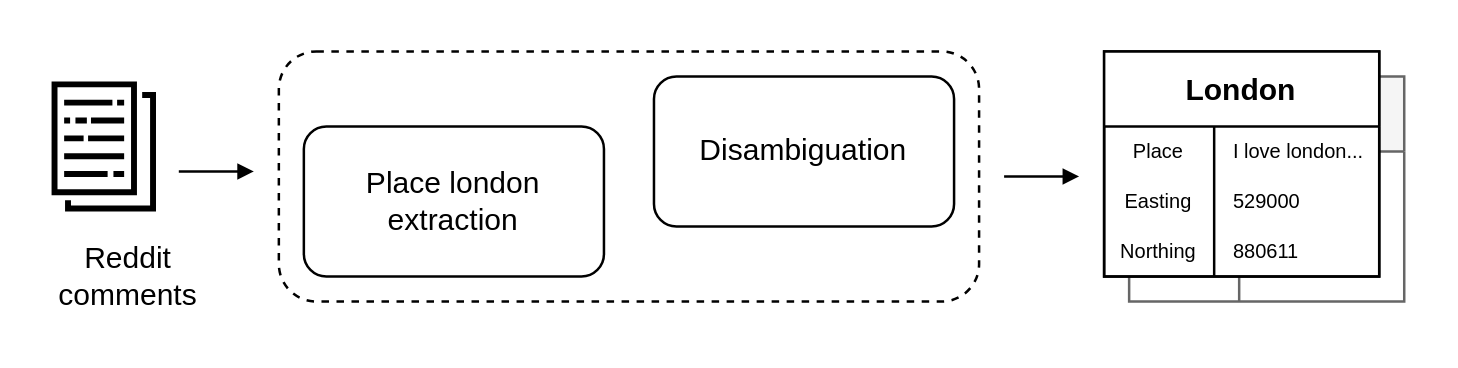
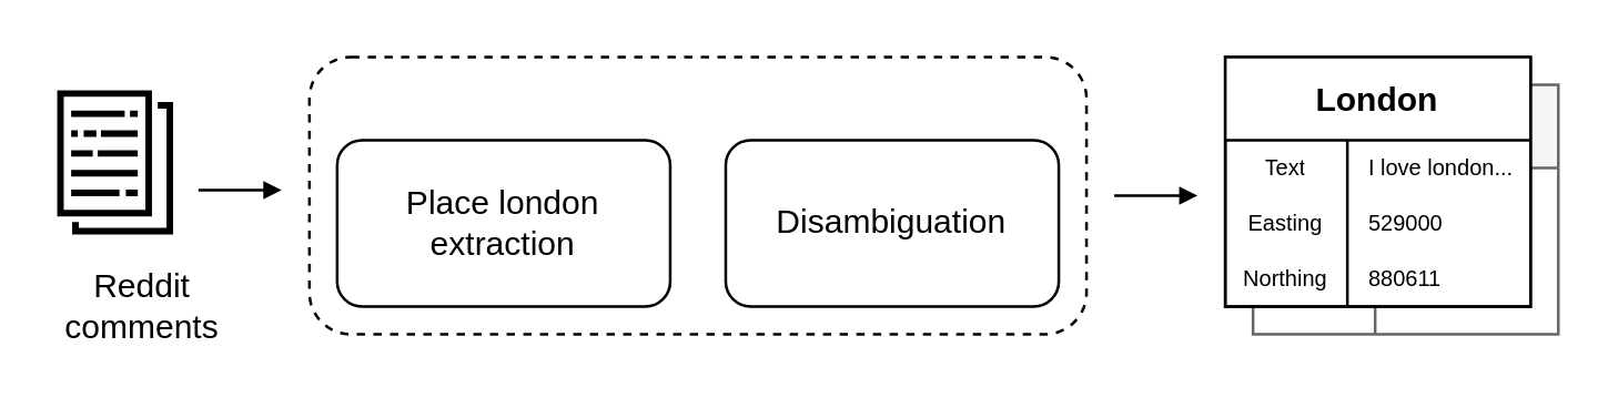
  <mxCell id="0" />
  <mxCell id="1" parent="0" />
  <mxCell id="2" value="London" style="shape=table;startSize=30;container=1;collapsible=0;childLayout=tableLayout;fixedRows=1;rowLines=0;fontStyle=1;rounded=0;fontFamily=Helvetica;strokeWidth=1;fillColor=#f5f5f5;spacingBottom=0;perimeterSpacing=0;fontColor=#333333;strokeColor=#666666;" parent="1" vertex="1"><mxGeometry x="451" y="30" width="110" height="90" as="geometry" /></mxCell>
  <mxCell id="3" value="" style="shape=tableRow;horizontal=0;startSize=0;swimlaneHead=0;swimlaneBody=0;top=0;left=0;bottom=0;right=0;collapsible=0;dropTarget=0;fillColor=none;points=[[0,0.5],[1,0.5]];portConstraint=eastwest;rounded=0;fontFamily=Helvetica;strokeWidth=1;" parent="2" vertex="1"><mxGeometry y="30" width="110" height="20" as="geometry" /></mxCell>
  <mxCell id="4" value="Users" style="shape=partialRectangle;html=1;whiteSpace=wrap;connectable=0;fillColor=none;top=0;left=0;bottom=0;right=0;overflow=hidden;pointerEvents=1;rounded=0;fontFamily=Helvetica;strokeWidth=1;fontSize=8;spacing=2;spacingBottom=0;verticalAlign=middle;labelBorderColor=none;" parent="3" vertex="1"><mxGeometry width="44" height="20" as="geometry"><mxRectangle width="44" height="20" as="alternateBounds" /></mxGeometry></mxCell>
  <mxCell id="5" value="" style="shape=partialRectangle;html=1;whiteSpace=wrap;connectable=0;fillColor=none;top=0;left=0;bottom=0;right=0;align=left;spacingLeft=6;overflow=hidden;rounded=0;fontFamily=Helvetica;strokeWidth=1;fontSize=8;spacing=2;spacingBottom=0;verticalAlign=middle;labelBorderColor=none;" parent="3" vertex="1"><mxGeometry x="44" width="66" height="20" as="geometry"><mxRectangle width="66" height="20" as="alternateBounds" /></mxGeometry></mxCell>
  <mxCell id="6" value="" style="shape=tableRow;horizontal=0;startSize=0;swimlaneHead=0;swimlaneBody=0;top=0;left=0;bottom=0;right=0;collapsible=0;dropTarget=0;fillColor=none;points=[[0,0.5],[1,0.5]];portConstraint=eastwest;rounded=0;fontFamily=Helvetica;strokeWidth=1;" parent="2" vertex="1"><mxGeometry y="50" width="110" height="20" as="geometry" /></mxCell>
  <mxCell id="7" value="&lt;div style=&quot;font-size: 8px;&quot;&gt;Easting&lt;/div&gt;" style="shape=partialRectangle;html=1;whiteSpace=wrap;connectable=0;fillColor=none;top=0;left=0;bottom=0;right=0;overflow=hidden;rounded=0;fontFamily=Helvetica;strokeWidth=1;fontSize=8;spacing=2;spacingBottom=0;verticalAlign=middle;labelBorderColor=none;" parent="6" vertex="1"><mxGeometry width="44" height="20" as="geometry"><mxRectangle width="44" height="20" as="alternateBounds" /></mxGeometry></mxCell>
  <mxCell id="8" value="529000" style="shape=partialRectangle;html=1;whiteSpace=wrap;connectable=0;fillColor=none;top=0;left=0;bottom=0;right=0;align=left;spacingLeft=6;overflow=hidden;rounded=0;fontFamily=Helvetica;strokeWidth=1;fontSize=8;spacing=2;spacingBottom=0;verticalAlign=middle;labelBorderColor=none;" parent="6" vertex="1"><mxGeometry x="44" width="66" height="20" as="geometry"><mxRectangle width="66" height="20" as="alternateBounds" /></mxGeometry></mxCell>
  <mxCell id="9" value="" style="shape=tableRow;horizontal=0;startSize=0;swimlaneHead=0;swimlaneBody=0;top=0;left=0;bottom=0;right=0;collapsible=0;dropTarget=0;fillColor=none;points=[[0,0.5],[1,0.5]];portConstraint=eastwest;rounded=0;fontFamily=Helvetica;strokeWidth=1;" parent="2" vertex="1"><mxGeometry y="70" width="110" height="20" as="geometry" /></mxCell>
  <mxCell id="10" value="" style="shape=partialRectangle;html=1;whiteSpace=wrap;connectable=0;fillColor=none;top=0;left=0;bottom=0;right=0;overflow=hidden;rounded=0;fontFamily=Helvetica;strokeWidth=1;fontSize=8;spacing=2;spacingBottom=0;verticalAlign=middle;labelBorderColor=none;" parent="9" vertex="1"><mxGeometry width="44" height="20" as="geometry"><mxRectangle width="44" height="20" as="alternateBounds" /></mxGeometry></mxCell>
  <mxCell id="11" value="" style="shape=partialRectangle;html=1;whiteSpace=wrap;connectable=0;fillColor=none;top=0;left=0;bottom=0;right=0;align=left;spacingLeft=6;overflow=hidden;rounded=0;fontFamily=Helvetica;strokeWidth=1;fontSize=8;spacing=2;spacingBottom=0;verticalAlign=middle;labelBorderColor=none;" parent="9" vertex="1"><mxGeometry x="44" width="66" height="20" as="geometry"><mxRectangle width="66" height="20" as="alternateBounds" /></mxGeometry></mxCell>
  <mxCell id="12" value="" style="rounded=0;whiteSpace=wrap;html=1;labelBorderColor=none;fontFamily=Helvetica;fontSize=8;strokeWidth=1;fillColor=#FFFFFF;" parent="1" vertex="1"><mxGeometry x="441" y="20" width="110" height="90" as="geometry" /></mxCell>
  <mxCell id="13" style="edgeStyle=orthogonalEdgeStyle;rounded=0;sketch=0;jumpStyle=line;jumpSize=6;orthogonalLoop=1;jettySize=auto;html=1;shadow=0;fontFamily=Helvetica;fontSize=8;endArrow=block;endFill=1;startSize=6;endSize=4;sourcePerimeterSpacing=5;targetPerimeterSpacing=0;strokeWidth=1;fillColor=#000000;" parent="1" source="14" edge="1"><mxGeometry relative="1" as="geometry"><mxPoint x="431" y="70" as="targetPoint" /></mxGeometry></mxCell>
  <mxCell id="14" value="" style="rounded=1;whiteSpace=wrap;html=1;fontFamily=Helvetica;perimeterSpacing=5;dashed=1;" parent="1" vertex="1"><mxGeometry x="111" y="20" width="280" height="100" as="geometry" /></mxCell>
  <mxCell id="15" value="Reddit comments" style="text;html=1;strokeColor=none;fillColor=none;align=center;verticalAlign=middle;whiteSpace=wrap;rounded=0;" parent="1" vertex="1"><mxGeometry x="21" y="95" width="60" height="30" as="geometry" /></mxCell>
  <mxCell id="16" value="&lt;div&gt;Place london extraction&lt;/div&gt;" style="rounded=1;whiteSpace=wrap;html=1;fontFamily=Helvetica;" parent="1" vertex="1"><mxGeometry x="121" y="50" width="120" height="60" as="geometry" /></mxCell>
- <mxCell id="17" value="Disambiguation" style="rounded=1;whiteSpace=wrap;html=1;fontFamily=Helvetica;" parent="1" vertex="1"><mxGeometry x="261" y="30" width="120" height="60" as="geometry" /></mxCell>
+ <mxCell id="17" value="Disambiguation" style="rounded=1;whiteSpace=wrap;html=1;fontFamily=Helvetica;" parent="1" vertex="1"><mxGeometry x="261" y="50" width="120" height="60" as="geometry" /></mxCell>
  <mxCell id="18" style="edgeStyle=orthogonalEdgeStyle;rounded=0;orthogonalLoop=1;jettySize=auto;html=1;fontFamily=Helvetica;targetPerimeterSpacing=0;sketch=0;shadow=0;fillColor=#000000;strokeWidth=1;sourcePerimeterSpacing=5;endArrow=block;endFill=1;endSize=4;startSize=6;jumpStyle=line;jumpSize=6;" parent="1" edge="1"><mxGeometry relative="1" as="geometry"><mxPoint x="71" y="68" as="sourcePoint" /><mxPoint x="101" y="68" as="targetPoint" /><Array as="points"><mxPoint x="71" y="68" /><mxPoint x="71" y="68" /></Array></mxGeometry></mxCell>
  <mxCell id="19" value="" style="sketch=0;outlineConnect=0;fontColor=#232F3E;gradientColor=none;fillColor=#000000;strokeColor=none;dashed=0;verticalLabelPosition=bottom;verticalAlign=top;align=center;html=1;fontSize=12;fontStyle=0;aspect=fixed;pointerEvents=1;shape=mxgraph.aws4.data_set;rounded=1;fontFamily=Helvetica;" parent="1" vertex="1"><mxGeometry x="20" y="32" width="42" height="52" as="geometry" /></mxCell>
  <mxCell id="20" value="London" style="shape=table;startSize=30;container=1;collapsible=0;childLayout=tableLayout;fixedRows=1;rowLines=0;fontStyle=1;rounded=0;fontFamily=Helvetica;strokeWidth=1;fillColor=default;spacingBottom=0;gradientColor=none;perimeterSpacing=0;" parent="1" vertex="1"><mxGeometry x="441" y="20" width="110" height="90" as="geometry" /></mxCell>
  <mxCell id="21" value="" style="shape=tableRow;horizontal=0;startSize=0;swimlaneHead=0;swimlaneBody=0;top=0;left=0;bottom=0;right=0;collapsible=0;dropTarget=0;fillColor=none;points=[[0,0.5],[1,0.5]];portConstraint=eastwest;rounded=0;fontFamily=Helvetica;strokeWidth=1;" parent="20" vertex="1"><mxGeometry y="30" width="110" height="20" as="geometry" /></mxCell>
- <mxCell id="22" value="Place" style="shape=partialRectangle;html=1;whiteSpace=wrap;connectable=0;fillColor=none;top=0;left=0;bottom=0;right=0;overflow=hidden;pointerEvents=1;rounded=0;fontFamily=Helvetica;strokeWidth=1;fontSize=8;spacing=2;spacingBottom=0;verticalAlign=middle;labelBorderColor=none;" parent="21" vertex="1"><mxGeometry width="44" height="20" as="geometry"><mxRectangle width="44" height="20" as="alternateBounds" /></mxGeometry></mxCell>
+ <mxCell id="22" value="Text" style="shape=partialRectangle;html=1;whiteSpace=wrap;connectable=0;fillColor=none;top=0;left=0;bottom=0;right=0;overflow=hidden;pointerEvents=1;rounded=0;fontFamily=Helvetica;strokeWidth=1;fontSize=8;spacing=2;spacingBottom=0;verticalAlign=middle;labelBorderColor=none;" parent="21" vertex="1"><mxGeometry width="44" height="20" as="geometry"><mxRectangle width="44" height="20" as="alternateBounds" /></mxGeometry></mxCell>
  <mxCell id="23" value="I love london..." style="shape=partialRectangle;html=1;whiteSpace=wrap;connectable=0;fillColor=none;top=0;left=0;bottom=0;right=0;align=left;spacingLeft=6;overflow=hidden;rounded=0;fontFamily=Helvetica;strokeWidth=1;fontSize=8;spacing=2;spacingBottom=0;verticalAlign=middle;labelBorderColor=none;" parent="21" vertex="1"><mxGeometry x="44" width="66" height="20" as="geometry"><mxRectangle width="66" height="20" as="alternateBounds" /></mxGeometry></mxCell>
  <mxCell id="24" value="" style="shape=tableRow;horizontal=0;startSize=0;swimlaneHead=0;swimlaneBody=0;top=0;left=0;bottom=0;right=0;collapsible=0;dropTarget=0;fillColor=none;points=[[0,0.5],[1,0.5]];portConstraint=eastwest;rounded=0;fontFamily=Helvetica;strokeWidth=1;" parent="20" vertex="1"><mxGeometry y="50" width="110" height="20" as="geometry" /></mxCell>
  <mxCell id="25" value="&lt;div style=&quot;font-size: 8px;&quot;&gt;Easting&lt;/div&gt;" style="shape=partialRectangle;html=1;whiteSpace=wrap;connectable=0;fillColor=none;top=0;left=0;bottom=0;right=0;overflow=hidden;rounded=0;fontFamily=Helvetica;strokeWidth=1;fontSize=8;spacing=2;spacingBottom=0;verticalAlign=middle;labelBorderColor=none;" parent="24" vertex="1"><mxGeometry width="44" height="20" as="geometry"><mxRectangle width="44" height="20" as="alternateBounds" /></mxGeometry></mxCell>
  <mxCell id="26" value="529000" style="shape=partialRectangle;html=1;whiteSpace=wrap;connectable=0;fillColor=none;top=0;left=0;bottom=0;right=0;align=left;spacingLeft=6;overflow=hidden;rounded=0;fontFamily=Helvetica;strokeWidth=1;fontSize=8;spacing=2;spacingBottom=0;verticalAlign=middle;labelBorderColor=none;" parent="24" vertex="1"><mxGeometry x="44" width="66" height="20" as="geometry"><mxRectangle width="66" height="20" as="alternateBounds" /></mxGeometry></mxCell>
  <mxCell id="27" value="" style="shape=tableRow;horizontal=0;startSize=0;swimlaneHead=0;swimlaneBody=0;top=0;left=0;bottom=0;right=0;collapsible=0;dropTarget=0;fillColor=none;points=[[0,0.5],[1,0.5]];portConstraint=eastwest;rounded=0;fontFamily=Helvetica;strokeWidth=1;" parent="20" vertex="1"><mxGeometry y="70" width="110" height="20" as="geometry" /></mxCell>
  <mxCell id="28" value="&lt;div style=&quot;font-size: 8px;&quot;&gt;Northing&lt;/div&gt;" style="shape=partialRectangle;html=1;whiteSpace=wrap;connectable=0;fillColor=none;top=0;left=0;bottom=0;right=0;overflow=hidden;rounded=0;fontFamily=Helvetica;strokeWidth=1;fontSize=8;spacing=2;spacingBottom=0;verticalAlign=middle;labelBorderColor=none;" parent="27" vertex="1"><mxGeometry width="44" height="20" as="geometry"><mxRectangle width="44" height="20" as="alternateBounds" /></mxGeometry></mxCell>
  <mxCell id="29" value="880611" style="shape=partialRectangle;html=1;whiteSpace=wrap;connectable=0;fillColor=none;top=0;left=0;bottom=0;right=0;align=left;spacingLeft=6;overflow=hidden;rounded=0;fontFamily=Helvetica;strokeWidth=1;fontSize=8;spacing=2;spacingBottom=0;verticalAlign=middle;labelBorderColor=none;" parent="27" vertex="1"><mxGeometry x="44" width="66" height="20" as="geometry"><mxRectangle width="66" height="20" as="alternateBounds" /></mxGeometry></mxCell>
